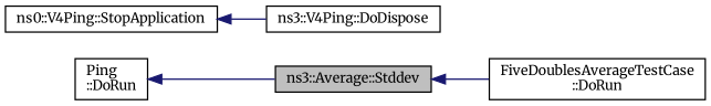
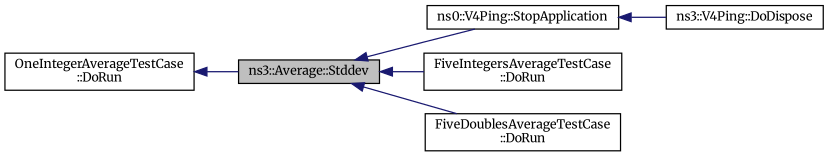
  digraph {
    fontname=Merriweather
    rankdir=LR
    node [color=black fillcolor=white fontname=Merriweather fontsize=10 shape=record style=filled]
    edge [color=midnightblue dir=back fontname=Merriweather fontsize=10 labelfontname=Helvetica labelfontsize=10 style=solid]
    n1 [fillcolor=grey75 fontcolor=black height=0.2 label="ns3::Average::Stddev" width=0.4]
    n2 [height=0.2 label="ns0::V4Ping::StopApplication" width=0.4]
+   n3 [height=0.2 label="FiveIntegersAverageTestCase\l::DoRun" width=0.4]
    n4 [height=0.2 label="FiveDoublesAverageTestCase\l::DoRun" width=0.4]
    n5 [height=0.2 label="ns3::V4Ping::DoDispose" width=0.4]
-   n6 [height=0.2 label="Ping\l::DoRun" width=0.4]
+   n6 [height=0.2 label="OneIntegerAverageTestCase\l::DoRun" width=0.4]
+   n1 -> n2
+   n1 -> n3
    n1 -> n4
    n2 -> n5
    n6 -> n1
  }
